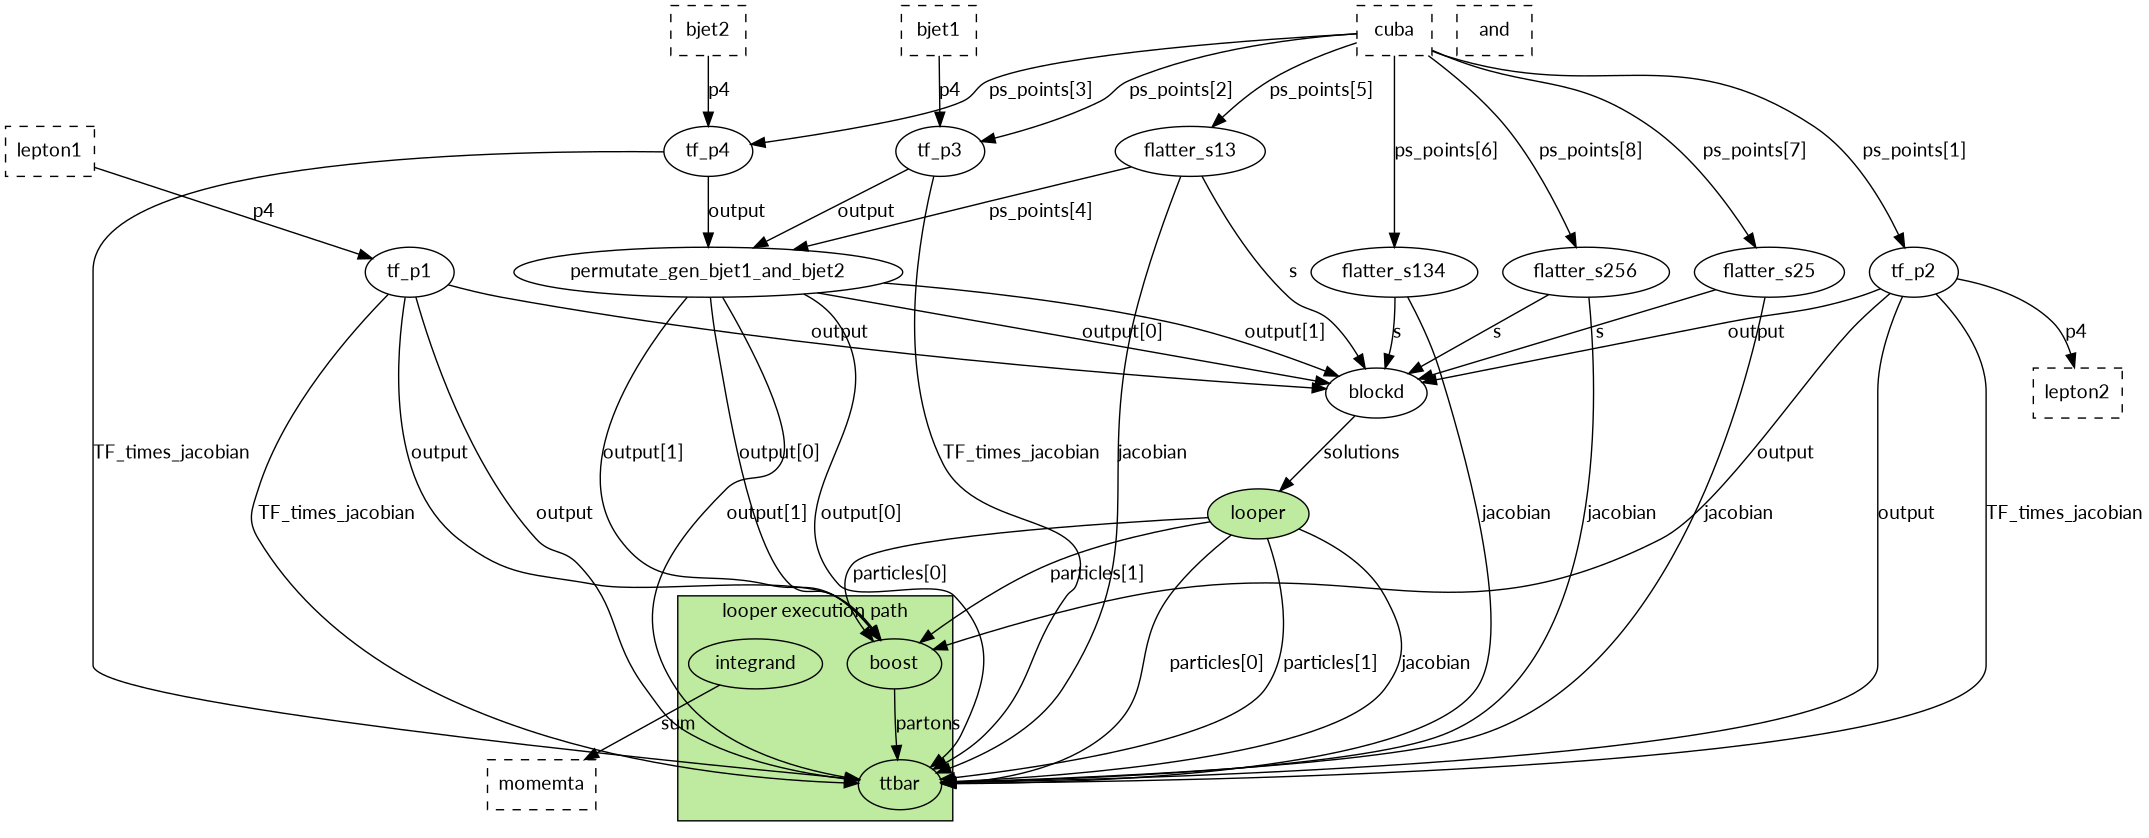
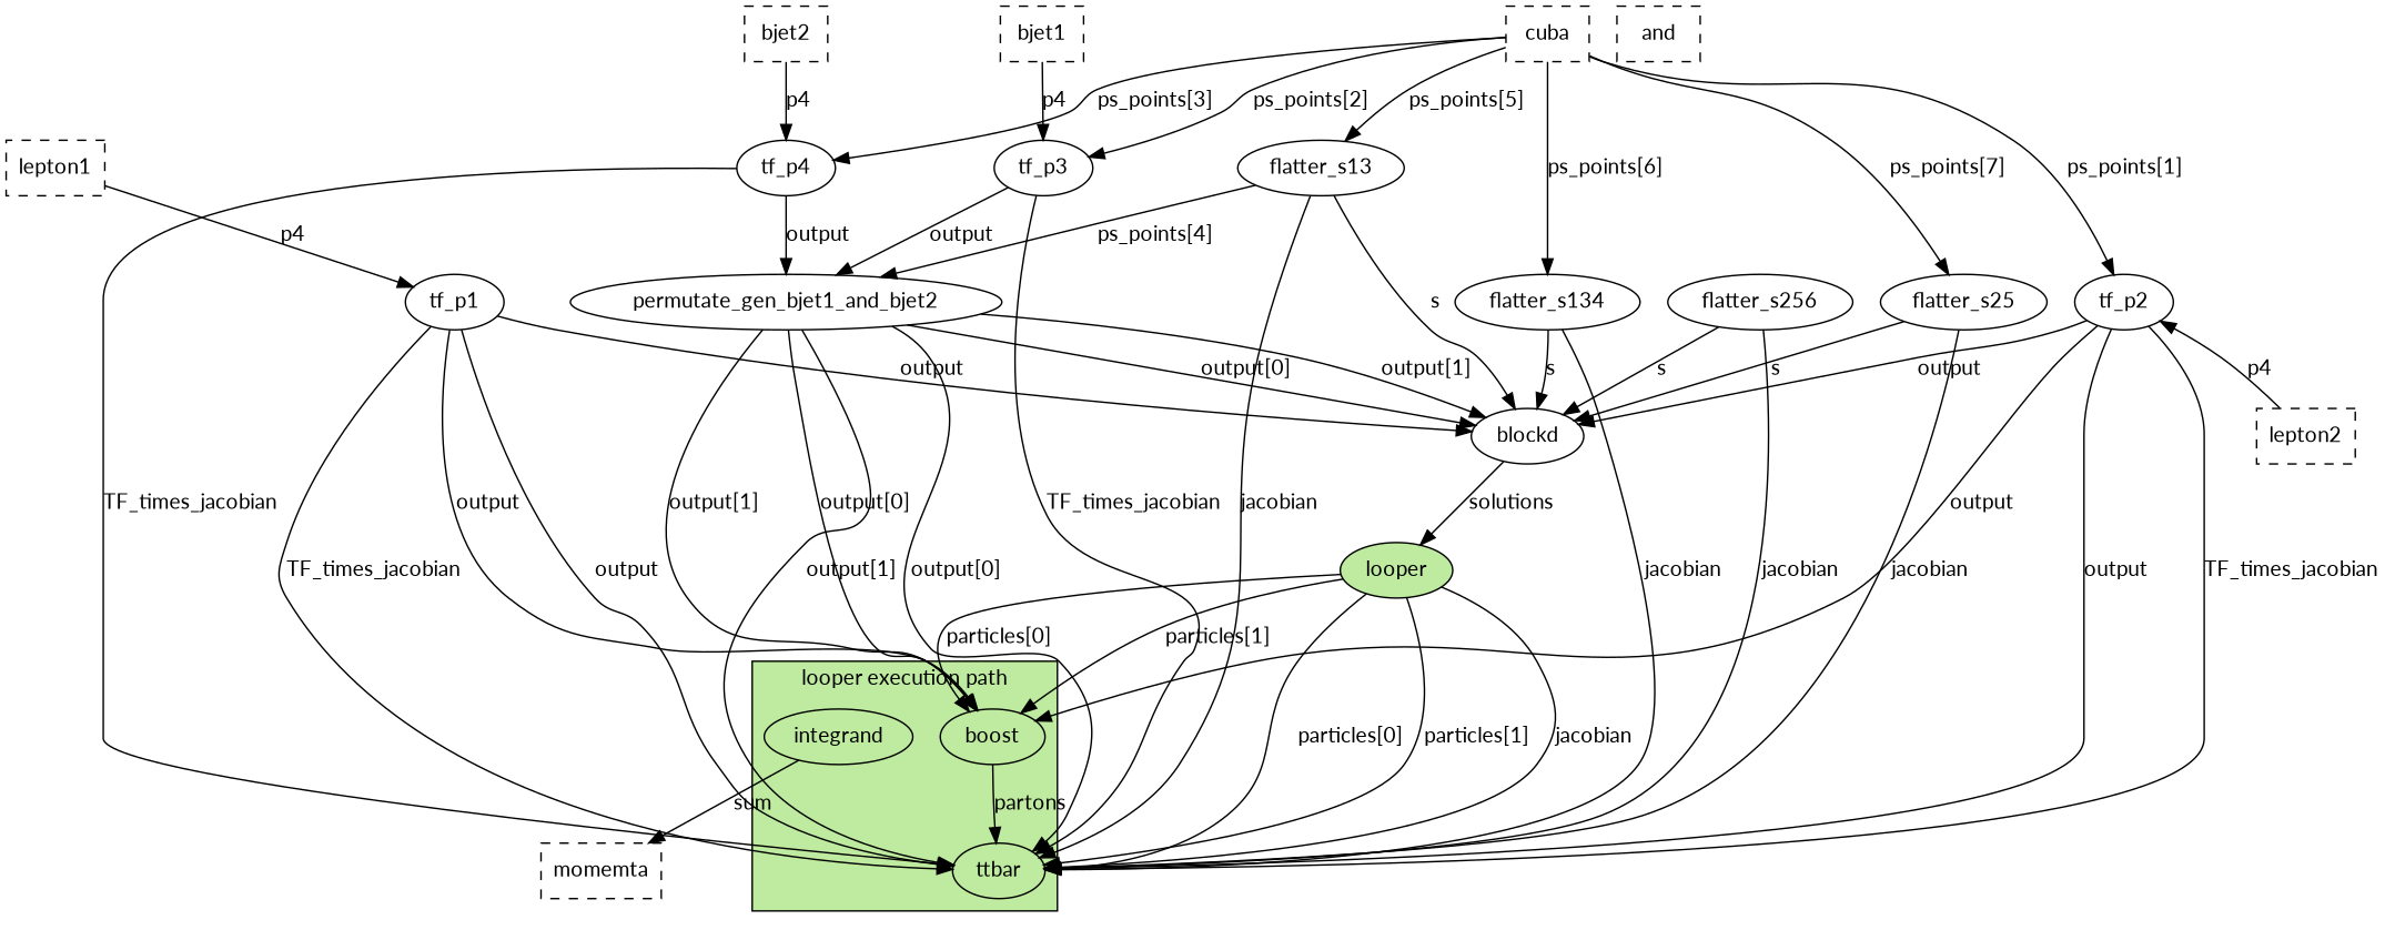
  digraph {
    fontname=Lato
    node [color=black fontname=Lato shape=ellipse style=solid]
    edge [color=black fontname=Lato style=solid]
    n1 [label=boost]
    n2 [label=ttbar]
    n3 [label=integrand]
    n4 [label=momemta shape=rectangle style=dashed]
    n5 [label=tf_p1]
    n6 [label=blockd]
    n7 [fillcolor="#BEEB9F" label=looper style=filled]
    n8 [label=tf_p2]
    n9 [label=tf_p3]
    n10 [label=permutate_gen_bjet1_and_bjet2]
    n11 [label=tf_p4]
    n12 [label=flatter_s13]
    n13 [label=flatter_s134]
    n14 [label=flatter_s25]
    n15 [label=flatter_s256]
    n16 [label=and shape=rectangle style=dashed]
    n17 [label=cuba shape=rectangle style=dashed]
    n18 [label=lepton1 shape=rectangle style=dashed]
    n19 [label=lepton2 shape=rectangle style=dashed]
    n20 [label=bjet1 shape=rectangle style=dashed]
    n21 [label=bjet2 shape=rectangle style=dashed]
    subgraph cluster_1 {
      fillcolor="#BEEB9F"
      label="looper execution path"
      style=filled
      n1
      n2
      n3
    }
    n1 -> n2 [label=partons]
    n3 -> n4 [label=sum]
    n5 -> n1 [label=output]
    n5 -> n2 [label=output]
    n5 -> n2 [label=TF_times_jacobian]
    n5 -> n6 [label=output]
    n6 -> n7 [label=solutions]
    n7 -> n1 [label="particles[0]"]
    n7 -> n1 [label="particles[1]"]
    n7 -> n2 [label="particles[0]"]
    n7 -> n2 [label="particles[1]"]
    n7 -> n2 [label=jacobian]
    n7 -> n3 [constraint=false label="virtual link (module in path)" style=invis]
    n8 -> n1 [label=output]
    n8 -> n2 [label=output]
    n8 -> n2 [label=TF_times_jacobian]
    n8 -> n6 [label=output]
    n9 -> n2 [label=TF_times_jacobian]
    n9 -> n10 [label=output]
    n10 -> n1 [label="output[0]"]
    n10 -> n1 [label="output[1]"]
    n10 -> n2 [label="output[0]"]
    n10 -> n2 [label="output[1]"]
    n10 -> n6 [label="output[0]"]
    n10 -> n6 [label="output[1]"]
    n11 -> n2 [label=TF_times_jacobian]
    n11 -> n10 [label=output]
    n12 -> n2 [label=jacobian]
    n12 -> n6 [label=s]
    n12 -> n10 [label="ps_points[4]"]
    n13 -> n2 [label=jacobian]
    n13 -> n6 [label=s]
    n14 -> n2 [label=jacobian]
    n14 -> n6 [label=s]
    n15 -> n2 [label=jacobian]
    n15 -> n6 [label=s]
    n17 -> n8 [label="ps_points[1]"]
    n17 -> n9 [label="ps_points[2]"]
    n17 -> n11 [label="ps_points[3]"]
    n17 -> n12 [label="ps_points[5]"]
    n17 -> n13 [label="ps_points[6]"]
    n17 -> n14 [label="ps_points[7]"]
-   n17 -> n15 [label="ps_points[8]"]
    n18 -> n5 [label=p4]
-   n8 -> n19 [label=p4]
+   n19 -> n8 [label=p4]
    n20 -> n9 [label=p4]
    n21 -> n11 [label=p4]
  }
